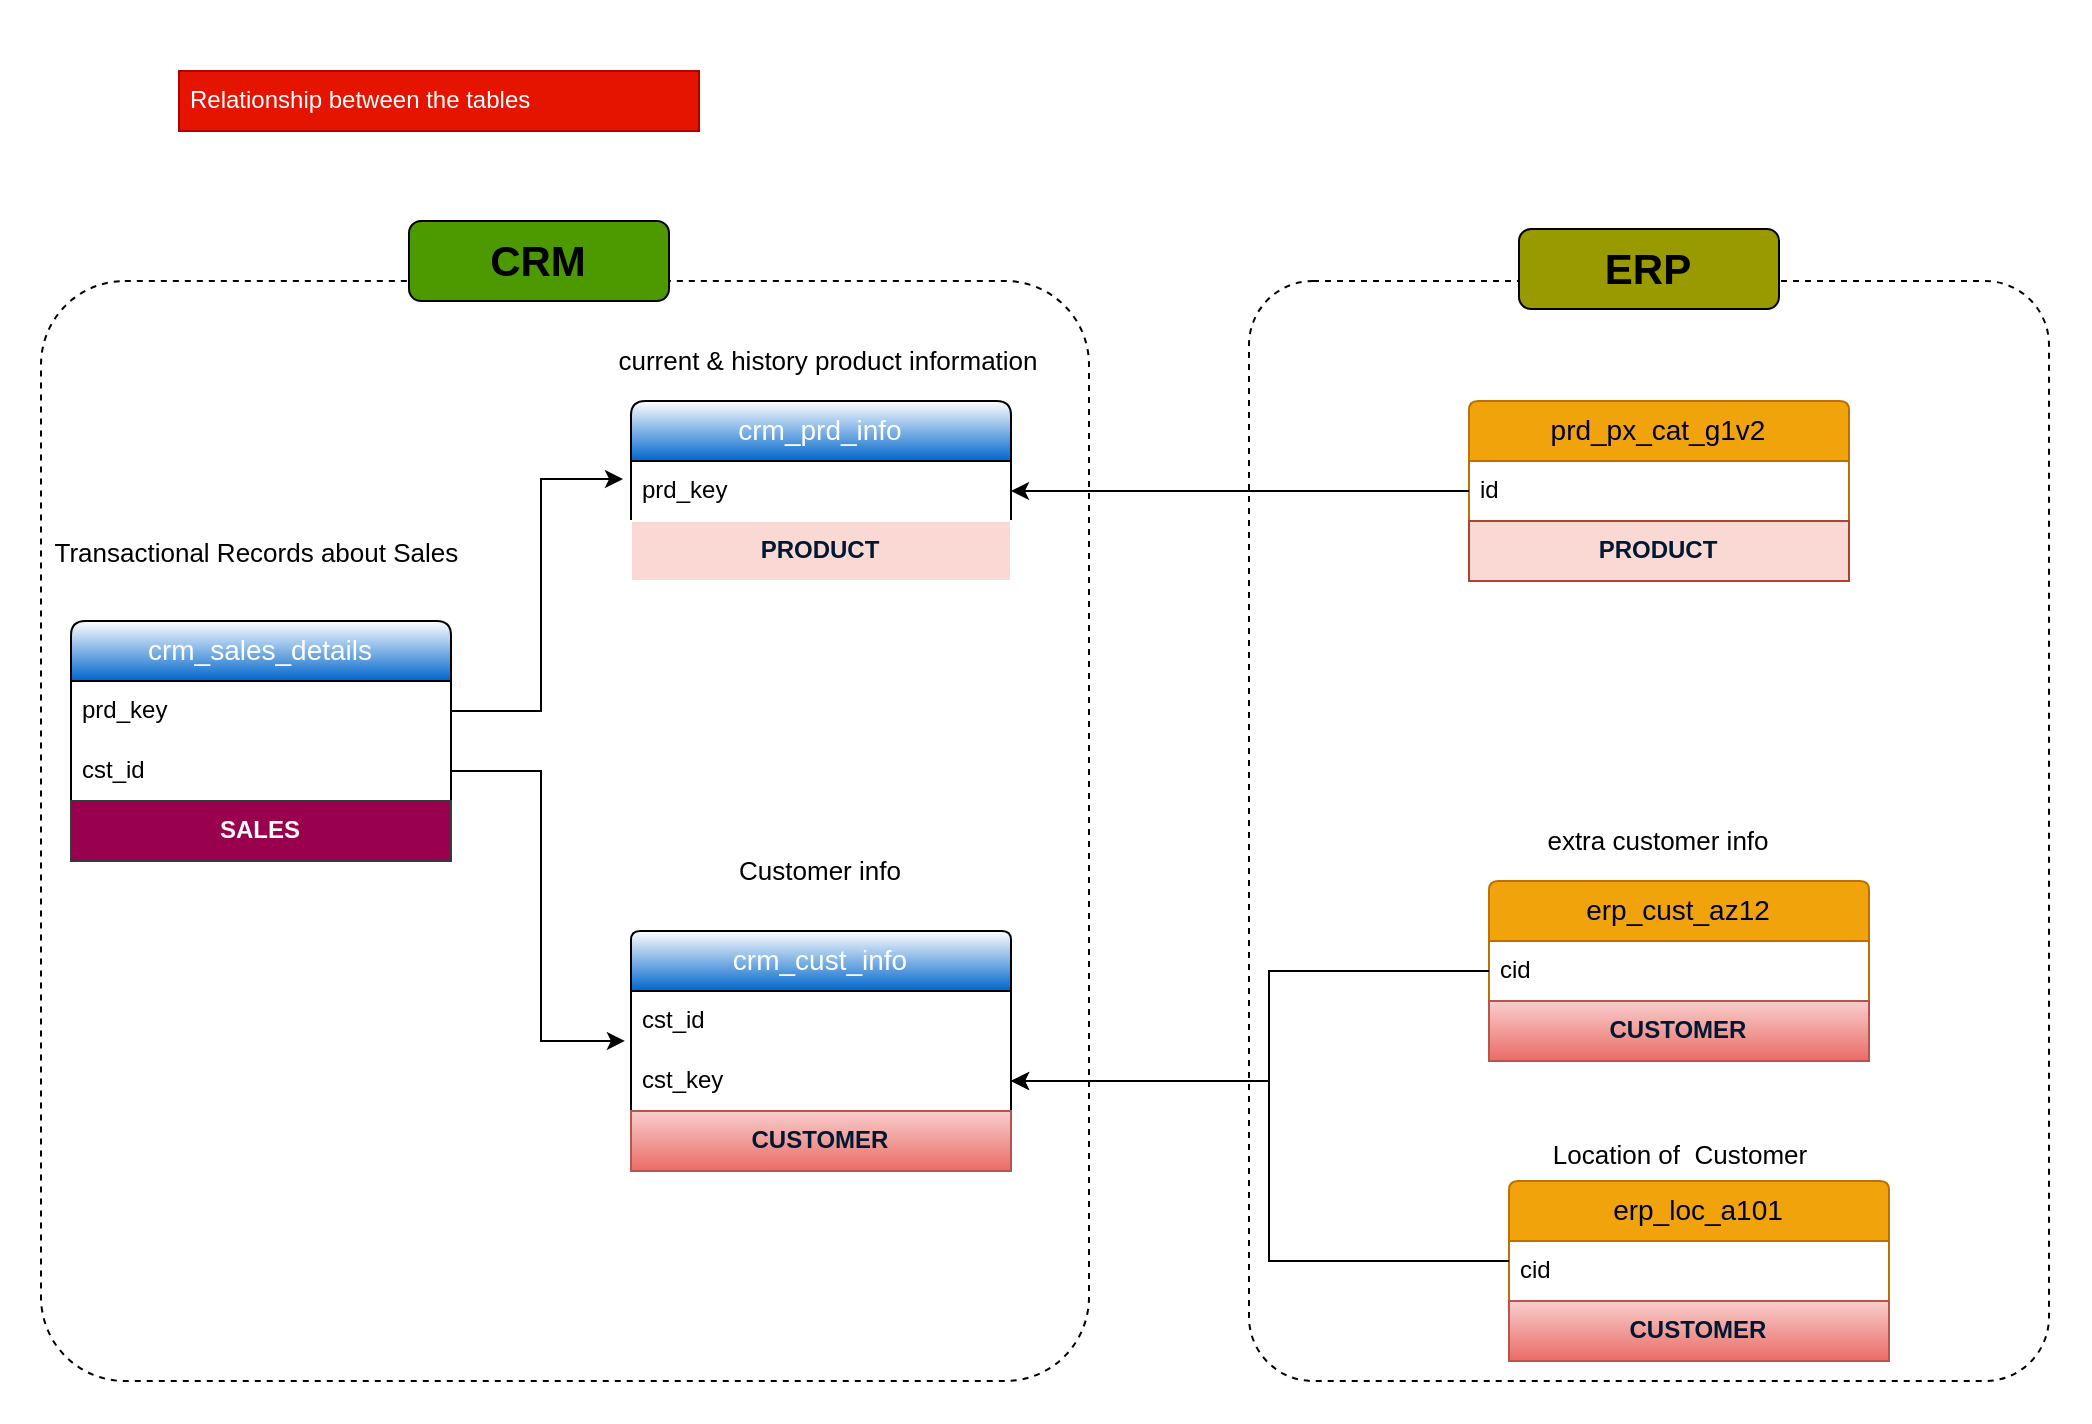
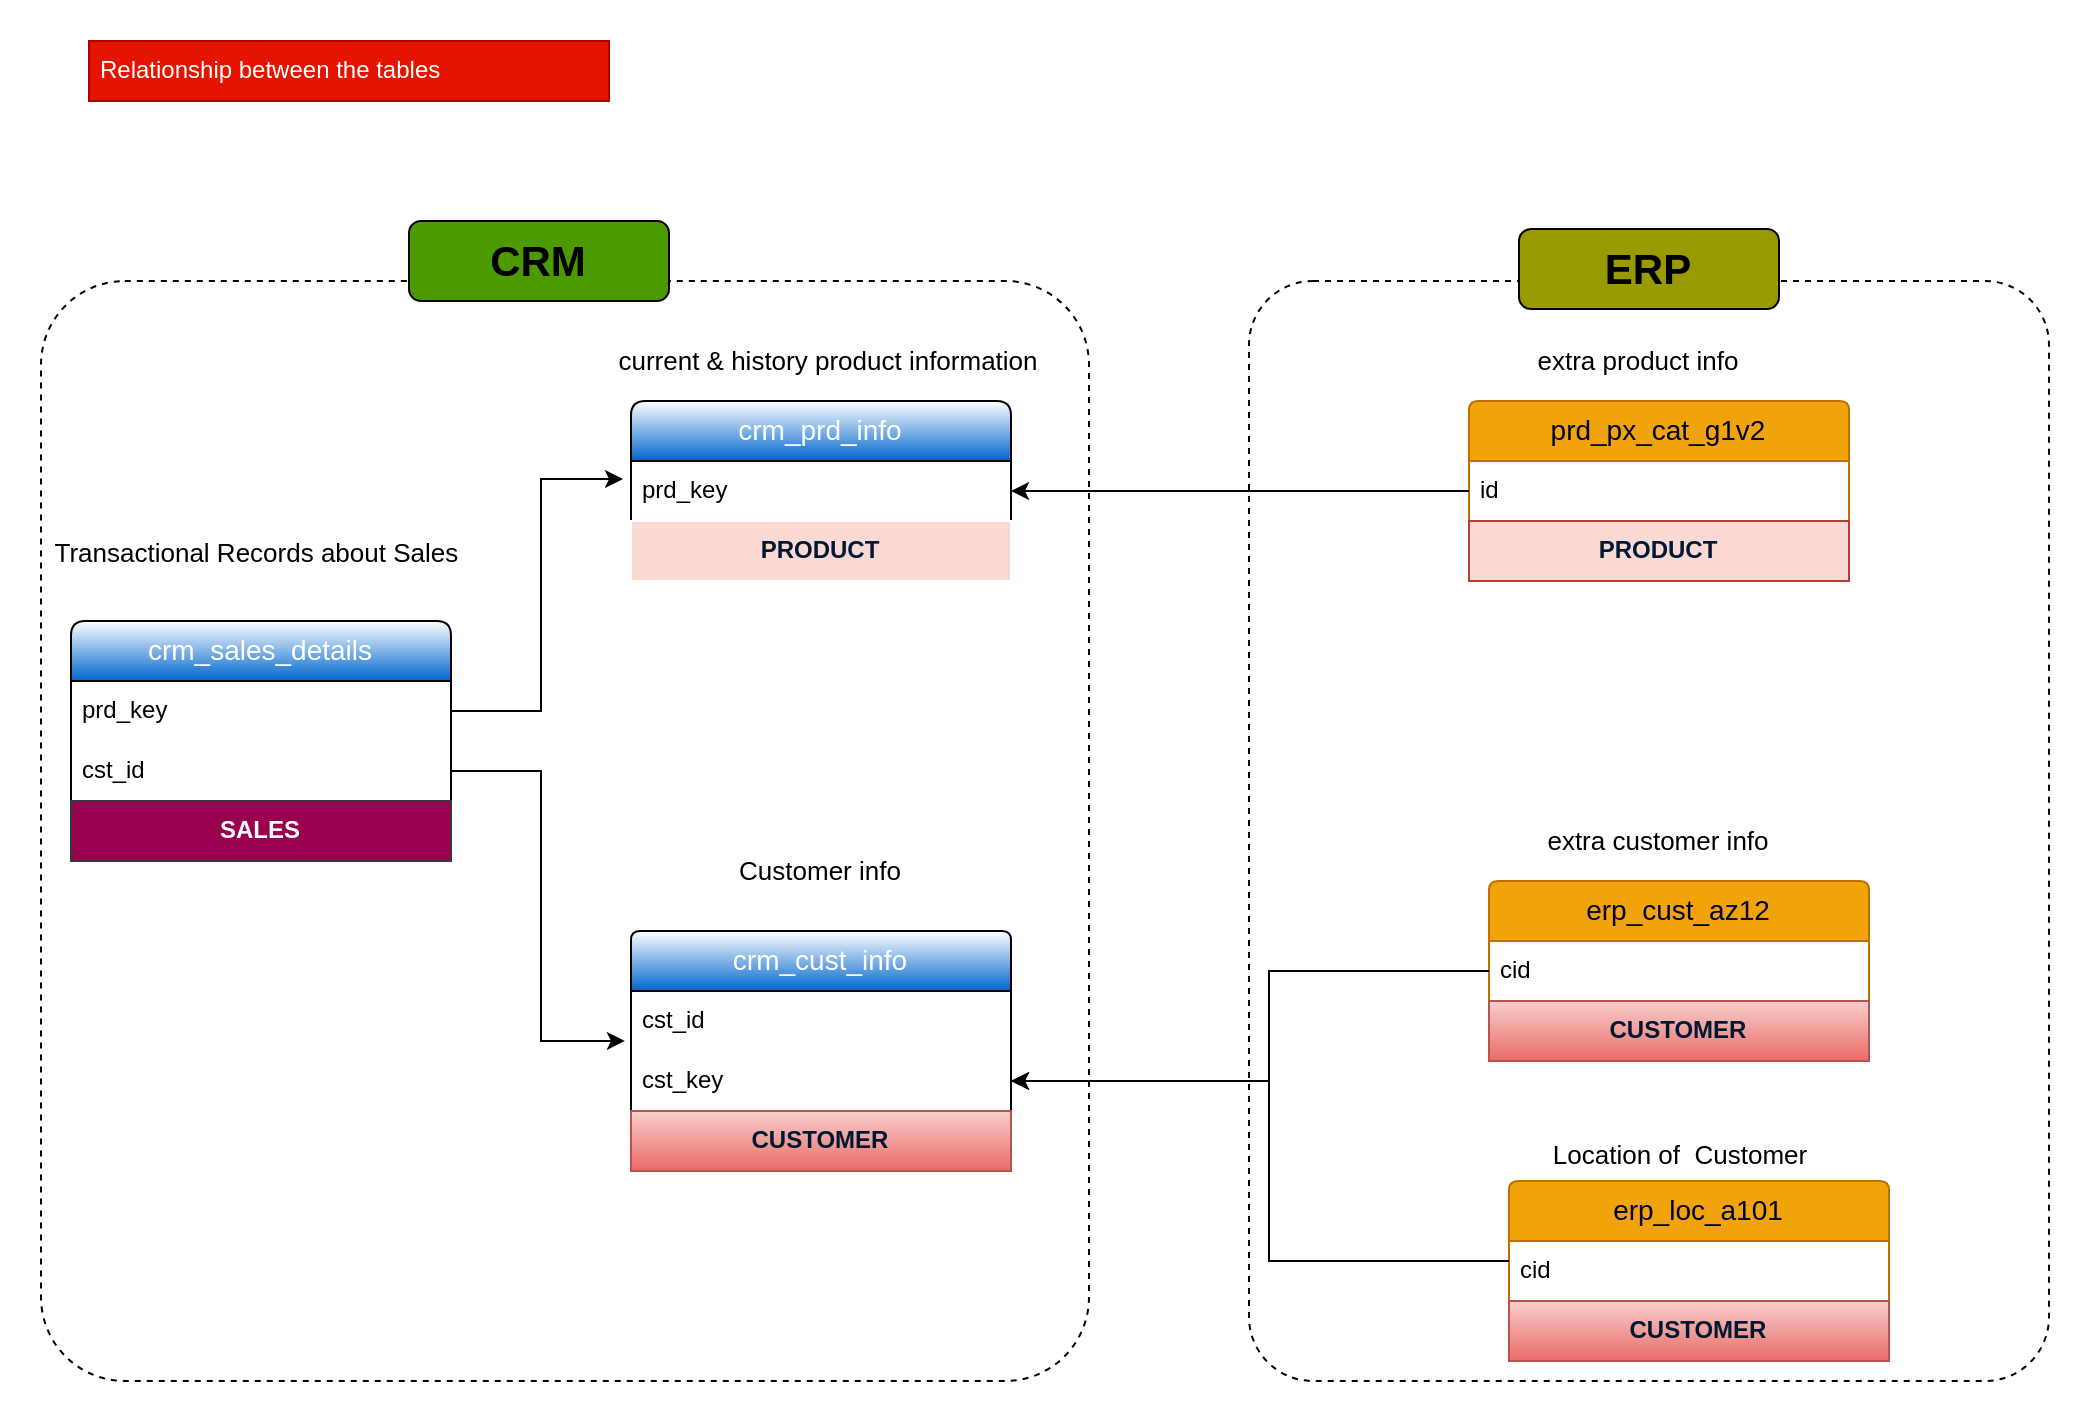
  <mxCell id="0" />
  <mxCell id="1" parent="0" />
  <mxCell id="2" value="" style="rounded=1;whiteSpace=wrap;html=1;arcSize=8;dashed=1;fillColor=none;" parent="1" vertex="1"><mxGeometry x="624" y="140" width="400" height="550" as="geometry" /></mxCell>
  <mxCell id="3" value="" style="rounded=1;whiteSpace=wrap;html=1;arcSize=8;dashed=1;fillColor=none;" parent="1" vertex="1"><mxGeometry x="20" y="140" width="524" height="550" as="geometry" /></mxCell>
  <mxCell id="4" value="&lt;font style=&quot;font-size: 14px; color: rgb(255, 255, 255);&quot;&gt;crm_cust_info&lt;/font&gt;" style="swimlane;fontStyle=0;childLayout=stackLayout;horizontal=1;startSize=30;horizontalStack=0;resizeParent=1;resizeParentMax=0;resizeLast=0;collapsible=1;marginBottom=0;whiteSpace=wrap;html=1;swimlaneFillColor=none;rounded=1;arcSize=5;gradientColor=#0066CC;" parent="1" vertex="1"><mxGeometry x="315" y="465" width="190" height="120" as="geometry" /></mxCell>
  <mxCell id="5" value="cst_id" style="text;strokeColor=none;fillColor=none;align=left;verticalAlign=middle;spacingLeft=4;spacingRight=4;overflow=hidden;points=[[0,0.5],[1,0.5]];portConstraint=eastwest;rotatable=0;whiteSpace=wrap;html=1;" parent="4" vertex="1"><mxGeometry y="30" width="190" height="30" as="geometry" /></mxCell>
  <mxCell id="6" value="cst_key" style="text;strokeColor=none;fillColor=none;align=left;verticalAlign=middle;spacingLeft=4;spacingRight=4;overflow=hidden;points=[[0,0.5],[1,0.5]];portConstraint=eastwest;rotatable=0;whiteSpace=wrap;html=1;" parent="4" vertex="1"><mxGeometry y="60" width="190" height="30" as="geometry" /></mxCell>
  <mxCell id="7" value="&lt;font style=&quot;color: rgb(0, 25, 51);&quot;&gt;&lt;b&gt;CUSTOMER&lt;/b&gt;&lt;/font&gt;" style="text;html=1;strokeColor=#b85450;fillColor=#f8cecc;align=center;verticalAlign=middle;whiteSpace=wrap;overflow=hidden;gradientColor=#ea6b66;" vertex="1" parent="4"><mxGeometry y="90" width="190" height="30" as="geometry" /></mxCell>
  <mxCell id="8" value="&lt;font style=&quot;font-size: 13px;&quot;&gt;Customer info&lt;/font&gt;" style="rounded=1;whiteSpace=wrap;html=1;dashed=1;strokeColor=none;fillColor=none;" parent="1" vertex="1"><mxGeometry x="345" y="415" width="130" height="40" as="geometry" /></mxCell>
  <mxCell id="9" value="&lt;font style=&quot;font-size: 14px; color: rgb(255, 255, 255);&quot;&gt;crm_prd_info&lt;/font&gt;" style="swimlane;fontStyle=0;childLayout=stackLayout;horizontal=1;startSize=30;horizontalStack=0;resizeParent=1;resizeParentMax=0;resizeLast=0;collapsible=1;marginBottom=0;whiteSpace=wrap;html=1;swimlaneFillColor=none;rounded=1;arcSize=8;gradientColor=#0066CC;" parent="1" vertex="1"><mxGeometry x="315" y="200" width="190" height="90" as="geometry" /></mxCell>
  <mxCell id="10" value="prd_key" style="text;strokeColor=none;fillColor=none;align=left;verticalAlign=middle;spacingLeft=4;spacingRight=4;overflow=hidden;points=[[0,0.5],[1,0.5]];portConstraint=eastwest;rotatable=0;whiteSpace=wrap;html=1;" parent="9" vertex="1"><mxGeometry y="30" width="190" height="30" as="geometry" /></mxCell>
  <mxCell id="11" value="&lt;font style=&quot;color: rgb(0, 25, 51);&quot;&gt;&lt;b&gt;PRODUCT&lt;/b&gt;&lt;/font&gt;" style="text;html=1;strokeColor=#FFFFFF;fillColor=#fad9d5;align=center;verticalAlign=middle;whiteSpace=wrap;overflow=hidden;" vertex="1" parent="9"><mxGeometry y="60" width="190" height="30" as="geometry" /></mxCell>
  <mxCell id="12" value="&lt;font style=&quot;font-size: 13px;&quot;&gt;current &amp;amp; history product information&lt;/font&gt;" style="rounded=1;whiteSpace=wrap;html=1;dashed=1;strokeColor=none;fillColor=none;" parent="1" vertex="1"><mxGeometry x="304" y="160" width="220" height="40" as="geometry" /></mxCell>
  <mxCell id="13" value="&lt;font style=&quot;font-size: 14px; color: rgb(255, 255, 255);&quot;&gt;crm_sales_details&lt;/font&gt;" style="swimlane;fontStyle=0;childLayout=stackLayout;horizontal=1;startSize=30;horizontalStack=0;resizeParent=1;resizeParentMax=0;resizeLast=0;collapsible=1;marginBottom=0;whiteSpace=wrap;html=1;swimlaneFillColor=none;rounded=1;arcSize=8;gradientColor=#0066CC;" parent="1" vertex="1"><mxGeometry x="35" y="310" width="190" height="120" as="geometry" /></mxCell>
  <mxCell id="14" value="prd_key" style="text;strokeColor=none;fillColor=none;align=left;verticalAlign=middle;spacingLeft=4;spacingRight=4;overflow=hidden;points=[[0,0.5],[1,0.5]];portConstraint=eastwest;rotatable=0;whiteSpace=wrap;html=1;" parent="13" vertex="1"><mxGeometry y="30" width="190" height="30" as="geometry" /></mxCell>
  <mxCell id="15" value="cst_id" style="text;strokeColor=none;fillColor=none;align=left;verticalAlign=middle;spacingLeft=4;spacingRight=4;overflow=hidden;points=[[0,0.5],[1,0.5]];portConstraint=eastwest;rotatable=0;whiteSpace=wrap;html=1;" parent="13" vertex="1"><mxGeometry y="60" width="190" height="30" as="geometry" /></mxCell>
  <mxCell id="16" value="&lt;font style=&quot;color: rgb(255, 255, 255);&quot;&gt;&lt;b style=&quot;&quot;&gt;SALES&lt;/b&gt;&lt;/font&gt;" style="text;html=1;strokeColor=#36393d;fillColor=#99004D;align=center;verticalAlign=middle;whiteSpace=wrap;overflow=hidden;" vertex="1" parent="13"><mxGeometry y="90" width="190" height="30" as="geometry" /></mxCell>
  <mxCell id="17" value="&lt;font style=&quot;font-size: 13px;&quot;&gt;Transactional Records about Sales&amp;nbsp;&lt;/font&gt;" style="rounded=1;whiteSpace=wrap;html=1;dashed=1;strokeColor=none;fillColor=none;" parent="1" vertex="1"><mxGeometry x="20" y="241" width="220" height="70" as="geometry" /></mxCell>
  <mxCell id="18" style="edgeStyle=orthogonalEdgeStyle;rounded=0;orthogonalLoop=1;jettySize=auto;html=1;entryX=-0.016;entryY=0.833;entryDx=0;entryDy=0;entryPerimeter=0;" parent="1" source="15" target="5" edge="1"><mxGeometry relative="1" as="geometry" /></mxCell>
  <mxCell id="19" style="edgeStyle=orthogonalEdgeStyle;rounded=0;orthogonalLoop=1;jettySize=auto;html=1;entryX=-0.021;entryY=0.3;entryDx=0;entryDy=0;entryPerimeter=0;" parent="1" source="14" target="10" edge="1"><mxGeometry relative="1" as="geometry" /></mxCell>
  <mxCell id="20" value="&lt;font style=&quot;font-size: 14px; color: rgb(0, 0, 51);&quot;&gt;erp_cust_az12&lt;/font&gt;" style="swimlane;fontStyle=0;childLayout=stackLayout;horizontal=1;startSize=30;horizontalStack=0;resizeParent=1;resizeParentMax=0;resizeLast=0;collapsible=1;marginBottom=0;whiteSpace=wrap;html=1;swimlaneFillColor=none;rounded=1;arcSize=5;fillColor=#f0a30a;fontColor=#000000;strokeColor=#BD7000;" parent="1" vertex="1"><mxGeometry x="744" y="440" width="190" height="90" as="geometry" /></mxCell>
  <mxCell id="21" value="cid" style="text;strokeColor=none;fillColor=none;align=left;verticalAlign=middle;spacingLeft=4;spacingRight=4;overflow=hidden;points=[[0,0.5],[1,0.5]];portConstraint=eastwest;rotatable=0;whiteSpace=wrap;html=1;" parent="20" vertex="1"><mxGeometry y="30" width="190" height="30" as="geometry" /></mxCell>
  <mxCell id="22" value="&lt;font style=&quot;color: rgb(0, 25, 51);&quot;&gt;&lt;b&gt;CUSTOMER&lt;/b&gt;&lt;/font&gt;" style="text;html=1;strokeColor=#b85450;fillColor=#f8cecc;align=center;verticalAlign=middle;whiteSpace=wrap;overflow=hidden;gradientColor=#ea6b66;" vertex="1" parent="20"><mxGeometry y="60" width="190" height="30" as="geometry" /></mxCell>
  <mxCell id="23" value="&lt;font style=&quot;font-size: 13px;&quot;&gt;extra customer info&lt;/font&gt;" style="rounded=1;whiteSpace=wrap;html=1;dashed=1;strokeColor=none;fillColor=none;" parent="1" vertex="1"><mxGeometry x="764" y="400" width="130" height="40" as="geometry" /></mxCell>
  <mxCell id="24" value="&lt;font style=&quot;font-size: 14px; color: rgb(0, 0, 51);&quot;&gt;erp_loc_a101&lt;/font&gt;" style="swimlane;fontStyle=0;childLayout=stackLayout;horizontal=1;startSize=30;horizontalStack=0;resizeParent=1;resizeParentMax=0;resizeLast=0;collapsible=1;marginBottom=0;whiteSpace=wrap;html=1;swimlaneFillColor=none;rounded=1;arcSize=5;fillColor=#f0a30a;fontColor=#000000;strokeColor=#BD7000;" parent="1" vertex="1"><mxGeometry x="754" y="590" width="190" height="90" as="geometry" /></mxCell>
  <mxCell id="25" value="cid" style="text;strokeColor=none;fillColor=none;align=left;verticalAlign=middle;spacingLeft=4;spacingRight=4;overflow=hidden;points=[[0,0.5],[1,0.5]];portConstraint=eastwest;rotatable=0;whiteSpace=wrap;html=1;" parent="24" vertex="1"><mxGeometry y="30" width="190" height="30" as="geometry" /></mxCell>
  <mxCell id="26" value="&lt;font style=&quot;color: rgb(0, 25, 51);&quot;&gt;&lt;b&gt;CUSTOMER&lt;/b&gt;&lt;/font&gt;" style="text;html=1;strokeColor=#b85450;fillColor=#f8cecc;align=center;verticalAlign=middle;whiteSpace=wrap;overflow=hidden;gradientColor=#ea6b66;" vertex="1" parent="24"><mxGeometry y="60" width="190" height="30" as="geometry" /></mxCell>
  <mxCell id="27" value="&lt;font style=&quot;font-size: 13px;&quot;&gt;Location of&amp;nbsp; Customer&lt;/font&gt;" style="rounded=1;whiteSpace=wrap;html=1;dashed=1;strokeColor=none;fillColor=none;" parent="1" vertex="1"><mxGeometry x="775" y="557" width="130" height="40" as="geometry" /></mxCell>
  <mxCell id="28" style="edgeStyle=orthogonalEdgeStyle;rounded=0;orthogonalLoop=1;jettySize=auto;html=1;entryX=1;entryY=0.5;entryDx=0;entryDy=0;" parent="1" source="21" target="6" edge="1"><mxGeometry relative="1" as="geometry"><Array as="points"><mxPoint x="634" y="485" /><mxPoint x="634" y="540" /></Array></mxGeometry></mxCell>
  <mxCell id="29" value="&lt;font style=&quot;font-size: 14px; color: rgb(0, 0, 51);&quot;&gt;prd_px_cat_g1v2&lt;/font&gt;" style="swimlane;fontStyle=0;childLayout=stackLayout;horizontal=1;startSize=30;horizontalStack=0;resizeParent=1;resizeParentMax=0;resizeLast=0;collapsible=1;marginBottom=0;whiteSpace=wrap;html=1;swimlaneFillColor=none;rounded=1;arcSize=5;fillColor=#f0a30a;fontColor=#000000;strokeColor=#BD7000;" parent="1" vertex="1"><mxGeometry x="734" y="200" width="190" height="90" as="geometry" /></mxCell>
  <mxCell id="30" value="id" style="text;strokeColor=none;fillColor=none;align=left;verticalAlign=middle;spacingLeft=4;spacingRight=4;overflow=hidden;points=[[0,0.5],[1,0.5]];portConstraint=eastwest;rotatable=0;whiteSpace=wrap;html=1;" parent="29" vertex="1"><mxGeometry y="30" width="190" height="30" as="geometry" /></mxCell>
  <mxCell id="31" value="&lt;font style=&quot;color: rgb(0, 25, 51);&quot;&gt;&lt;b&gt;PRODUCT&lt;/b&gt;&lt;/font&gt;" style="text;html=1;strokeColor=#ae4132;fillColor=#fad9d5;align=center;verticalAlign=middle;whiteSpace=wrap;overflow=hidden;" vertex="1" parent="29"><mxGeometry y="60" width="190" height="30" as="geometry" /></mxCell>
+ <mxCell id="32" value="&lt;font style=&quot;font-size: 13px;&quot;&gt;extra product info&lt;/font&gt;" style="rounded=1;whiteSpace=wrap;html=1;dashed=1;strokeColor=none;fillColor=none;" parent="1" vertex="1"><mxGeometry x="754" y="160" width="130" height="40" as="geometry" /></mxCell>
  <mxCell id="33" style="edgeStyle=orthogonalEdgeStyle;rounded=0;orthogonalLoop=1;jettySize=auto;html=1;exitX=0;exitY=0.5;exitDx=0;exitDy=0;entryX=1;entryY=0.5;entryDx=0;entryDy=0;" parent="1" source="30" target="10" edge="1"><mxGeometry relative="1" as="geometry" /></mxCell>
- <mxCell id="34" value="Relationship between the tables" style="text;strokeColor=#B20000;fillColor=#e51400;align=left;verticalAlign=middle;spacingLeft=4;spacingRight=4;overflow=hidden;points=[[0,0.5],[1,0.5]];portConstraint=eastwest;rotatable=0;whiteSpace=wrap;html=1;fontColor=#ffffff;" parent="1" vertex="1"><mxGeometry x="89" y="35" width="260" height="30" as="geometry" /></mxCell>
+ <mxCell id="34" value="Relationship between the tables" style="text;strokeColor=#B20000;fillColor=#e51400;align=left;verticalAlign=middle;spacingLeft=4;spacingRight=4;overflow=hidden;points=[[0,0.5],[1,0.5]];portConstraint=eastwest;rotatable=0;whiteSpace=wrap;html=1;fontColor=#ffffff;" parent="1" vertex="1"><mxGeometry x="44" y="20" width="260" height="30" as="geometry" /></mxCell>
  <mxCell id="35" value="&lt;b&gt;&lt;font style=&quot;font-size: 21px;&quot;&gt;CRM&lt;/font&gt;&lt;/b&gt;" style="rounded=1;whiteSpace=wrap;html=1;gradientColor=none;fillColor=#4D9900;" parent="1" vertex="1"><mxGeometry x="204" y="110" width="130" height="40" as="geometry" /></mxCell>
  <mxCell id="36" value="&lt;b&gt;&lt;font style=&quot;font-size: 21px;&quot;&gt;ERP&lt;/font&gt;&lt;/b&gt;" style="rounded=1;whiteSpace=wrap;html=1;gradientColor=none;fillColor=#999900;" parent="1" vertex="1"><mxGeometry x="759" y="114" width="130" height="40" as="geometry" /></mxCell>
  <mxCell id="37" style="edgeStyle=orthogonalEdgeStyle;rounded=0;orthogonalLoop=1;jettySize=auto;html=1;entryX=1;entryY=0.5;entryDx=0;entryDy=0;" parent="1" target="6" edge="1"><mxGeometry relative="1" as="geometry"><Array as="points"><mxPoint x="634" y="630" /><mxPoint x="634" y="540" /></Array><mxPoint x="754" y="630" as="sourcePoint" /></mxGeometry></mxCell>
